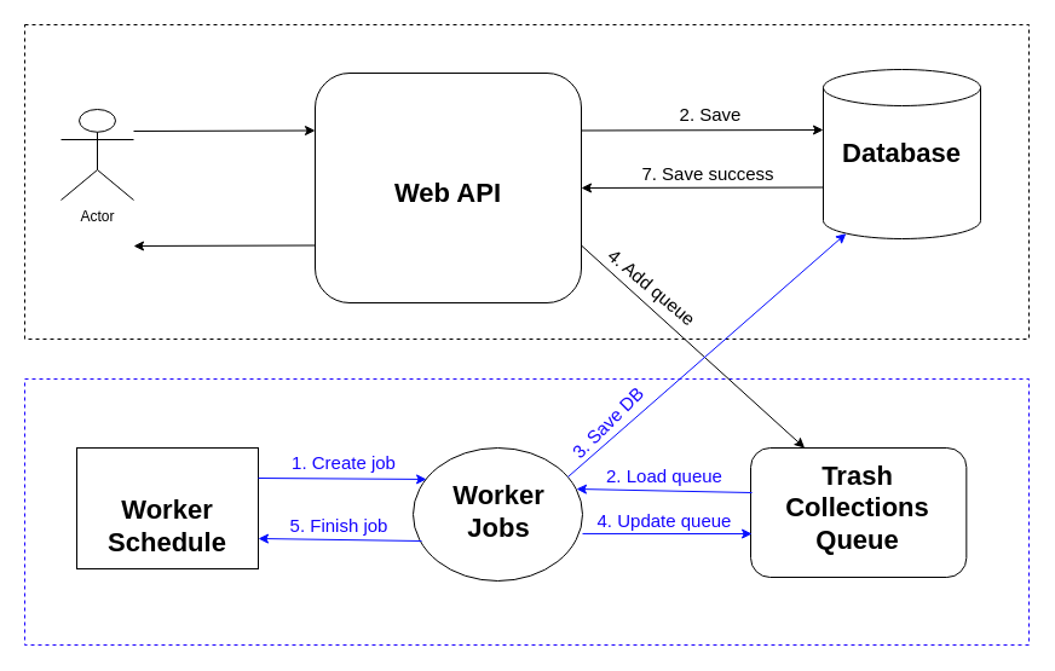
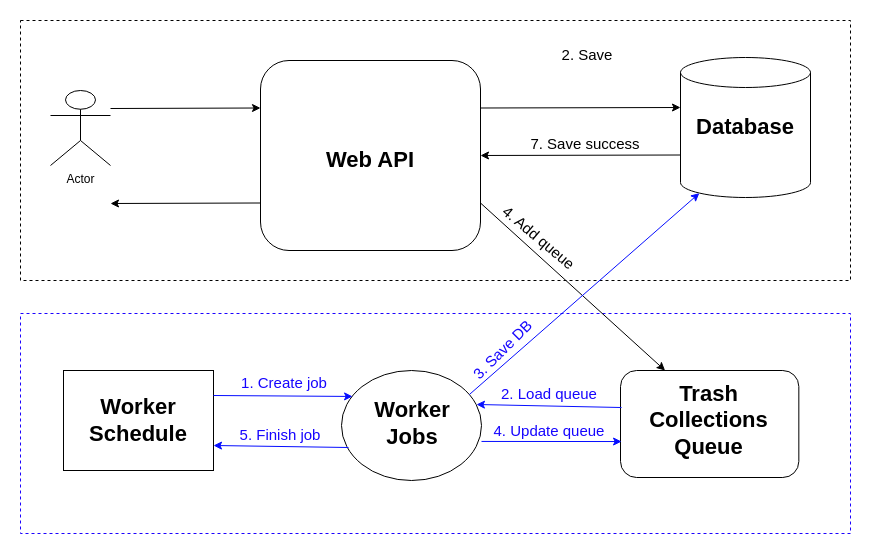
  <mxCell id="0" />
  <mxCell id="1" parent="0" />
  <mxCell id="2" value="" style="group" vertex="1" connectable="0" parent="1"><mxGeometry x="20" y="20" width="830" height="513" as="geometry" /></mxCell>
  <mxCell id="3" value="" style="rounded=0;whiteSpace=wrap;html=1;dashed=1;fontSize=15;fontColor=#1605FF;fillColor=none;strokeColor=#1C03FF;" vertex="1" parent="2"><mxGeometry y="293" width="830" height="220" as="geometry" /></mxCell>
  <mxCell id="4" value="" style="rounded=0;whiteSpace=wrap;html=1;fontSize=15;fontColor=#000000;fillColor=none;dashed=1;" vertex="1" parent="2"><mxGeometry width="830" height="260" as="geometry" /></mxCell>
  <mxCell id="5" value="Actor" style="shape=umlActor;verticalLabelPosition=bottom;verticalAlign=top;html=1;outlineConnect=0;" vertex="1" parent="2"><mxGeometry x="30" y="70" width="60" height="75" as="geometry" /></mxCell>
  <mxCell id="6" value="" style="endArrow=classic;html=1;entryX=0;entryY=0.25;entryDx=0;entryDy=0;" edge="1" parent="2" target="12"><mxGeometry width="50" height="50" relative="1" as="geometry"><mxPoint x="90" y="88" as="sourcePoint" /><mxPoint x="420" y="230" as="targetPoint" /></mxGeometry></mxCell>
  <mxCell id="7" value="" style="endArrow=classic;html=1;exitX=0;exitY=0.75;exitDx=0;exitDy=0;" edge="1" parent="2" source="12"><mxGeometry width="50" height="50" relative="1" as="geometry"><mxPoint x="180" y="380" as="sourcePoint" /><mxPoint x="90" y="183" as="targetPoint" /></mxGeometry></mxCell>
  <mxCell id="8" value="" style="group" vertex="1" connectable="0" parent="2"><mxGeometry x="660" y="37" width="130" height="140" as="geometry" /></mxCell>
  <mxCell id="9" value="" style="shape=cylinder3;whiteSpace=wrap;html=1;boundedLbl=1;backgroundOutline=1;size=15;" vertex="1" parent="8"><mxGeometry width="130" height="140" as="geometry" /></mxCell>
  <mxCell id="10" value="Database" style="text;html=1;strokeColor=none;fillColor=none;align=center;verticalAlign=middle;whiteSpace=wrap;rounded=0;fontStyle=1;fontSize=22;" vertex="1" parent="8"><mxGeometry x="35" y="60" width="60" height="20" as="geometry" /></mxCell>
  <mxCell id="11" value="" style="group" vertex="1" connectable="0" parent="2"><mxGeometry x="240" y="40" width="220" height="190" as="geometry" /></mxCell>
  <mxCell id="12" value="" style="rounded=1;whiteSpace=wrap;html=1;" vertex="1" parent="11"><mxGeometry width="220" height="190" as="geometry" /></mxCell>
  <mxCell id="13" value="Web API" style="text;html=1;strokeColor=none;fillColor=none;align=center;verticalAlign=middle;whiteSpace=wrap;rounded=0;fontStyle=1;fontSize=22;" vertex="1" parent="11"><mxGeometry x="45.833" y="80" width="128.333" height="40" as="geometry" /></mxCell>
  <mxCell id="14" value="" style="endArrow=classic;html=1;exitX=1;exitY=0.25;exitDx=0;exitDy=0;entryX=0;entryY=0;entryDx=0;entryDy=50;entryPerimeter=0;" edge="1" parent="2" source="12" target="9"><mxGeometry width="50" height="50" relative="1" as="geometry"><mxPoint x="370" y="290" as="sourcePoint" /><mxPoint x="420" y="240" as="targetPoint" /></mxGeometry></mxCell>
  <mxCell id="15" value="" style="endArrow=classic;html=1;exitX=0;exitY=0;exitDx=0;exitDy=97.5;exitPerimeter=0;entryX=1;entryY=0.5;entryDx=0;entryDy=0;" edge="1" parent="2" source="9" target="12"><mxGeometry width="50" height="50" relative="1" as="geometry"><mxPoint x="370" y="290" as="sourcePoint" /><mxPoint x="420" y="240" as="targetPoint" /></mxGeometry></mxCell>
  <mxCell id="16" value="" style="group" vertex="1" connectable="0" parent="2"><mxGeometry x="600" y="350" width="178.33" height="107" as="geometry" /></mxCell>
  <mxCell id="17" value="" style="rounded=1;whiteSpace=wrap;html=1;" vertex="1" parent="16"><mxGeometry width="178.33" height="107" as="geometry" /></mxCell>
  <mxCell id="18" value="Trash Collections Queue" style="text;html=1;strokeColor=none;fillColor=none;align=center;verticalAlign=middle;whiteSpace=wrap;rounded=0;fontStyle=1;fontSize=22;" vertex="1" parent="16"><mxGeometry x="16.644" y="32.1" width="142.664" height="35.667" as="geometry" /></mxCell>
  <mxCell id="19" value="" style="endArrow=classic;html=1;entryX=0.25;entryY=0;entryDx=0;entryDy=0;exitX=1;exitY=0.75;exitDx=0;exitDy=0;" edge="1" parent="2" source="12" target="17"><mxGeometry width="50" height="50" relative="1" as="geometry"><mxPoint x="370" y="280" as="sourcePoint" /><mxPoint x="420" y="230" as="targetPoint" /></mxGeometry></mxCell>
  <mxCell id="20" value="" style="group" vertex="1" connectable="0" parent="2"><mxGeometry x="43" y="350" width="150" height="100" as="geometry" /></mxCell>
  <mxCell id="21" value="" style="rounded=0;whiteSpace=wrap;html=1;fontSize=22;" vertex="1" parent="20"><mxGeometry width="150" height="100" as="geometry" /></mxCell>
- <mxCell id="22" value="Worker Schedule" style="text;html=1;strokeColor=none;fillColor=none;align=center;verticalAlign=middle;whiteSpace=wrap;rounded=0;fontStyle=1;fontSize=22;" vertex="1" parent="20"><mxGeometry x="5" y="45" width="140" height="40" as="geometry" /></mxCell>
+ <mxCell id="22" value="Worker Schedule" style="text;html=1;strokeColor=none;fillColor=none;align=center;verticalAlign=middle;whiteSpace=wrap;rounded=0;fontStyle=1;fontSize=22;" vertex="1" parent="20"><mxGeometry x="5" y="30" width="140" height="40" as="geometry" /></mxCell>
  <mxCell id="23" value="" style="group" vertex="1" connectable="0" parent="2"><mxGeometry x="321" y="350" width="140" height="110" as="geometry" /></mxCell>
  <mxCell id="24" value="" style="ellipse;whiteSpace=wrap;html=1;fontSize=22;" vertex="1" parent="23"><mxGeometry width="140" height="110" as="geometry" /></mxCell>
  <mxCell id="25" value="Worker Jobs" style="text;html=1;strokeColor=none;fillColor=none;align=center;verticalAlign=middle;whiteSpace=wrap;rounded=0;fontStyle=1;fontSize=22;" vertex="1" parent="23"><mxGeometry x="26" y="33" width="90" height="40" as="geometry" /></mxCell>
- <mxCell id="26" value="2. Save" style="text;html=1;strokeColor=none;fillColor=none;align=center;verticalAlign=middle;whiteSpace=wrap;rounded=0;fontSize=15;" vertex="1" parent="2"><mxGeometry x="522" y="64" width="90" height="20" as="geometry" /></mxCell>
+ <mxCell id="26" value="2. Save" style="text;html=1;strokeColor=none;fillColor=none;align=center;verticalAlign=middle;whiteSpace=wrap;rounded=0;fontSize=15;" vertex="1" parent="2"><mxGeometry x="522" y="24" width="90" height="20" as="geometry" /></mxCell>
  <mxCell id="27" value="7. Save success" style="text;html=1;strokeColor=none;fillColor=none;align=center;verticalAlign=middle;whiteSpace=wrap;rounded=0;fontSize=15;" vertex="1" parent="2"><mxGeometry x="500" y="113" width="130" height="20" as="geometry" /></mxCell>
  <mxCell id="28" value="4. Add queue" style="text;html=1;strokeColor=none;fillColor=none;align=center;verticalAlign=middle;whiteSpace=wrap;rounded=0;fontSize=15;rotation=40;" vertex="1" parent="2"><mxGeometry x="454" y="207" width="130" height="20" as="geometry" /></mxCell>
  <mxCell id="29" value="1. Create job" style="text;html=1;strokeColor=none;fillColor=none;align=center;verticalAlign=middle;whiteSpace=wrap;rounded=0;fontSize=15;fontColor=#1605FF;" vertex="1" parent="2"><mxGeometry x="219" y="352" width="90" height="20" as="geometry" /></mxCell>
  <mxCell id="30" value="" style="endArrow=classic;html=1;fontSize=22;exitX=0.006;exitY=0.346;exitDx=0;exitDy=0;entryX=0.964;entryY=0.309;entryDx=0;entryDy=0;fontColor=#FF3112;strokeColor=#0810FF;exitPerimeter=0;entryPerimeter=0;" edge="1" parent="2" source="17" target="24"><mxGeometry width="50" height="50" relative="1" as="geometry"><mxPoint x="420" y="220" as="sourcePoint" /><mxPoint x="370" y="270" as="targetPoint" /></mxGeometry></mxCell>
  <mxCell id="31" value="" style="endArrow=classic;html=1;fontSize=22;exitX=1;exitY=0.25;exitDx=0;exitDy=0;entryX=0.079;entryY=0.236;entryDx=0;entryDy=0;fontColor=#FF3112;strokeColor=#050DFF;entryPerimeter=0;" edge="1" parent="2" source="21" target="24"><mxGeometry width="50" height="50" relative="1" as="geometry"><mxPoint x="370" y="270" as="sourcePoint" /><mxPoint x="420" y="220" as="targetPoint" /></mxGeometry></mxCell>
  <mxCell id="32" value="" style="endArrow=classic;html=1;fontSize=22;exitX=1;exitY=0.645;exitDx=0;exitDy=0;fontColor=#FF3112;strokeColor=#050DFF;entryX=0.006;entryY=0.664;entryDx=0;entryDy=0;entryPerimeter=0;exitPerimeter=0;" edge="1" parent="2" source="24" target="17"><mxGeometry width="50" height="50" relative="1" as="geometry"><mxPoint x="480" y="480" as="sourcePoint" /><mxPoint x="370" y="270" as="targetPoint" /></mxGeometry></mxCell>
  <mxCell id="33" value="2. Load queue" style="text;html=1;strokeColor=none;fillColor=none;align=center;verticalAlign=middle;whiteSpace=wrap;rounded=0;fontSize=15;fontColor=#1605FF;" vertex="1" parent="2"><mxGeometry x="480" y="363" width="98" height="20" as="geometry" /></mxCell>
  <mxCell id="34" value="4. Update queue" style="text;html=1;strokeColor=none;fillColor=none;align=center;verticalAlign=middle;whiteSpace=wrap;rounded=0;fontSize=15;fontColor=#1605FF;" vertex="1" parent="2"><mxGeometry x="469" y="400" width="120" height="20" as="geometry" /></mxCell>
  <mxCell id="35" value="" style="endArrow=classic;html=1;fontSize=22;exitX=0.05;exitY=0.7;exitDx=0;exitDy=0;entryX=1;entryY=0.75;entryDx=0;entryDy=0;fontColor=#FF3112;strokeColor=#050DFF;exitPerimeter=0;" edge="1" parent="2" source="24" target="21"><mxGeometry width="50" height="50" relative="1" as="geometry"><mxPoint x="370" y="270" as="sourcePoint" /><mxPoint x="420" y="220" as="targetPoint" /></mxGeometry></mxCell>
  <mxCell id="36" value="" style="endArrow=classic;html=1;fontSize=15;fontColor=#1605FF;strokeColor=#050DFF;entryX=0.145;entryY=1;entryDx=0;entryDy=-4.35;entryPerimeter=0;exitX=0.914;exitY=0.218;exitDx=0;exitDy=0;exitPerimeter=0;" edge="1" parent="2" source="24" target="9"><mxGeometry width="50" height="50" relative="1" as="geometry"><mxPoint x="370" y="390" as="sourcePoint" /><mxPoint x="420" y="340" as="targetPoint" /></mxGeometry></mxCell>
  <mxCell id="37" value="3. Save DB" style="text;html=1;strokeColor=none;fillColor=none;align=center;verticalAlign=middle;whiteSpace=wrap;rounded=0;fontSize=15;fontColor=#1605FF;rotation=-45;" vertex="1" parent="2"><mxGeometry x="437" y="319" width="90" height="20" as="geometry" /></mxCell>
  <mxCell id="38" value="5. Finish job" style="text;html=1;strokeColor=none;fillColor=none;align=center;verticalAlign=middle;whiteSpace=wrap;rounded=0;fontSize=15;fontColor=#1605FF;" vertex="1" parent="2"><mxGeometry x="215" y="404" width="90" height="20" as="geometry" /></mxCell>
